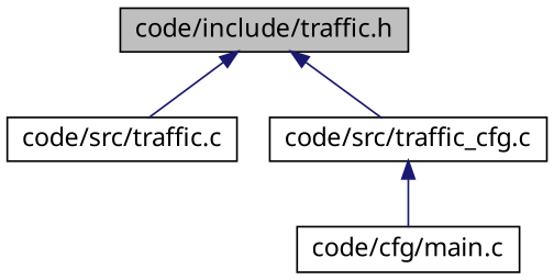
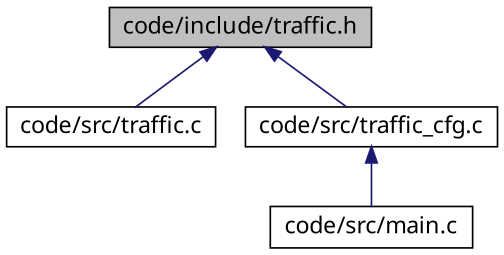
  digraph {
    fontname="Noto Sans"
    node [color=black fillcolor=white fontname="Noto Sans" fontsize=14 shape=record style=filled]
    edge [color=midnightblue dir=back fontname="Noto Sans" fontsize=14 labelfontname=Helvetica labelfontsize=14 style=solid]
    n1 [fillcolor=grey75 fontcolor=black height=0.2 label="code/include/traffic.h" width=0.4]
    n2 [height=0.2 label="code/src/traffic.c" width=0.4]
    n3 [height=0.2 label="code/src/traffic_cfg.c" width=0.4]
-   n4 [height=0.2 label="code/cfg/main.c" width=0.4]
+   n4 [height=0.2 label="code/src/main.c" width=0.4]
    n1 -> n2
    n1 -> n3
    n3 -> n4
  }
